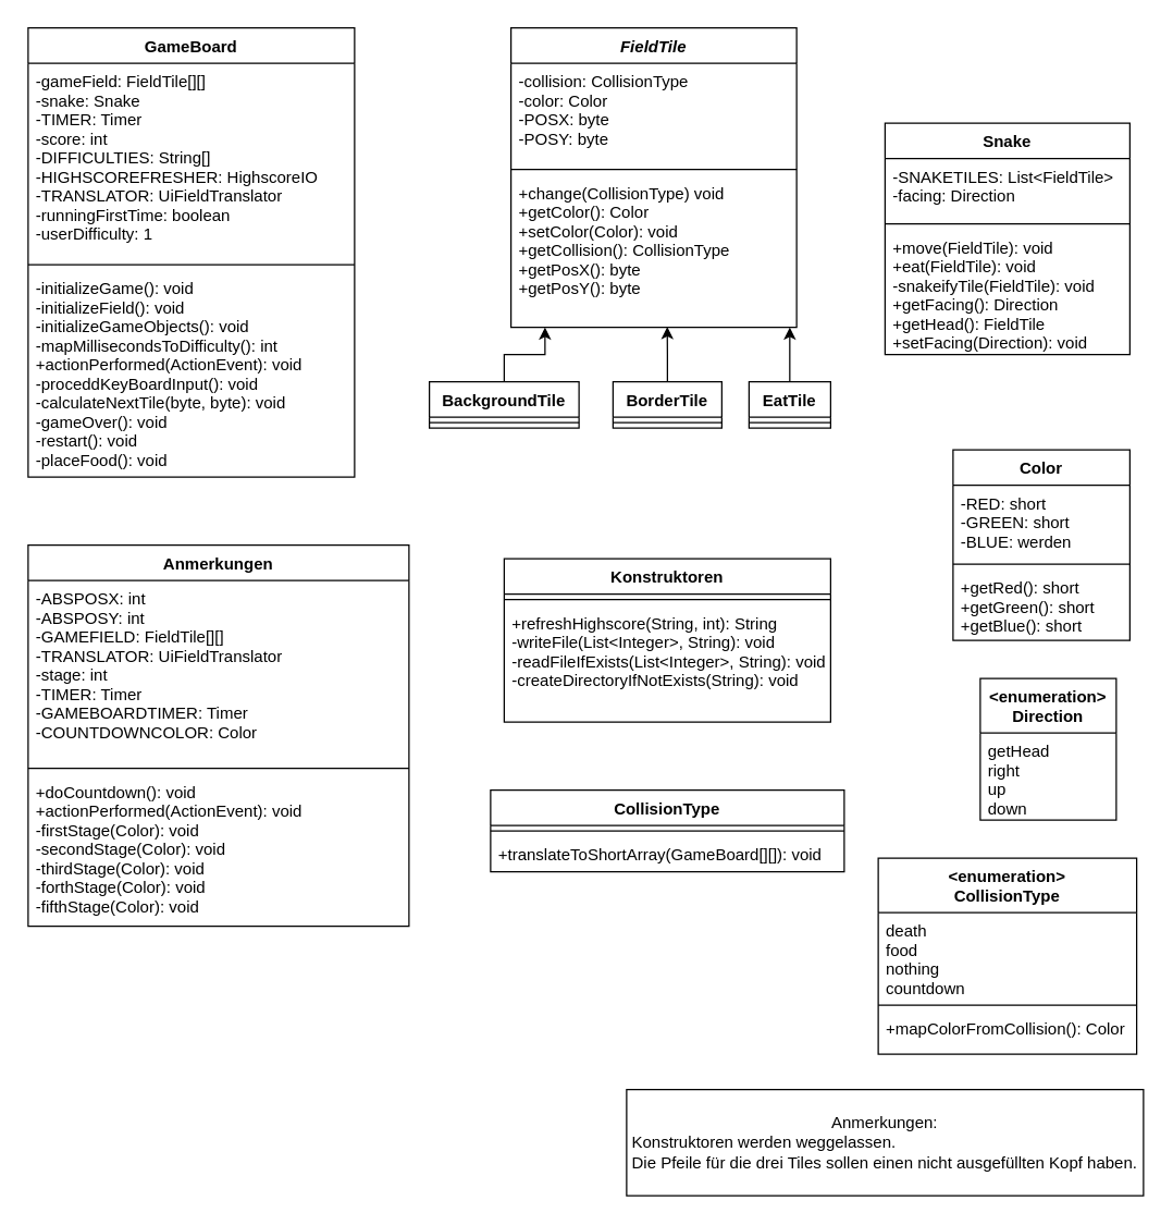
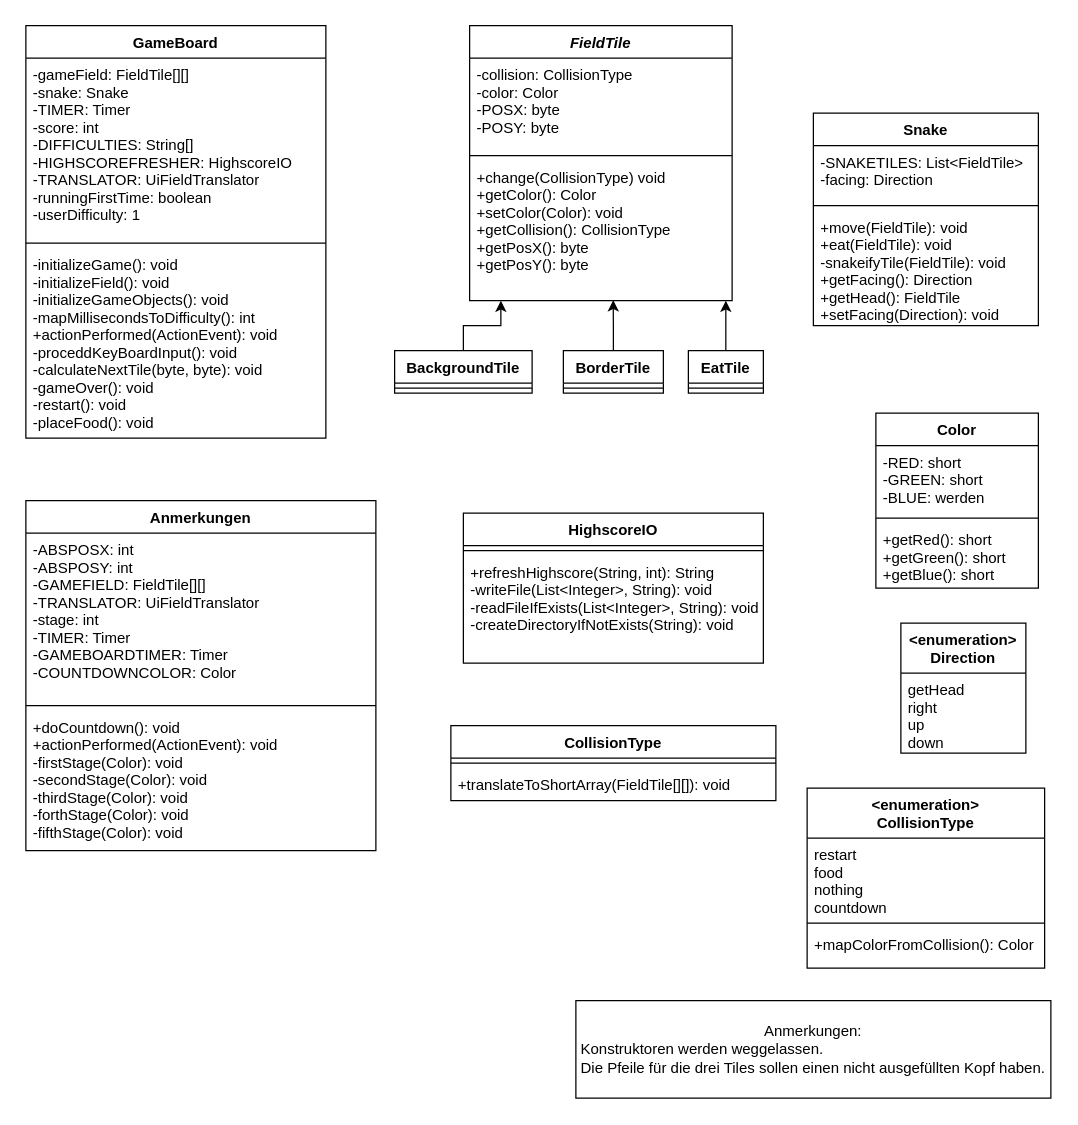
  <mxCell id="0" />
  <mxCell id="1" parent="0" />
  <mxCell id="2" value="GameBoard" style="swimlane;fontStyle=1;align=center;verticalAlign=top;childLayout=stackLayout;horizontal=1;startSize=26;horizontalStack=0;resizeParent=1;resizeParentMax=0;resizeLast=0;collapsible=1;marginBottom=0;" vertex="1" parent="1"><mxGeometry x="20" y="20" width="240" height="330" as="geometry" /></mxCell>
  <mxCell id="3" value="-gameField: FieldTile[][]&#10;-snake: Snake&#10;-TIMER: Timer&#10;-score: int&#10;-DIFFICULTIES: String[]&#10;-HIGHSCOREFRESHER: HighscoreIO&#10;-TRANSLATOR: UiFieldTranslator&#10;-runningFirstTime: boolean&#10;-userDifficulty: 1&#10;" style="text;strokeColor=none;fillColor=none;align=left;verticalAlign=top;spacingLeft=4;spacingRight=4;overflow=hidden;rotatable=0;points=[[0,0.5],[1,0.5]];portConstraint=eastwest;" vertex="1" parent="2"><mxGeometry y="26" width="240" height="144" as="geometry" /></mxCell>
  <mxCell id="4" value="" style="line;strokeWidth=1;fillColor=none;align=left;verticalAlign=middle;spacingTop=-1;spacingLeft=3;spacingRight=3;rotatable=0;labelPosition=right;points=[];portConstraint=eastwest;" vertex="1" parent="2"><mxGeometry y="170" width="240" height="8" as="geometry" /></mxCell>
  <mxCell id="5" value="-initializeGame(): void&#10;-initializeField(): void&#10;-initializeGameObjects(): void&#10;-mapMillisecondsToDifficulty(): int&#10;+actionPerformed(ActionEvent): void&#10;-proceddKeyBoardInput(): void&#10;-calculateNextTile(byte, byte): void&#10;-gameOver(): void&#10;-restart(): void&#10;-placeFood(): void" style="text;strokeColor=none;fillColor=none;align=left;verticalAlign=top;spacingLeft=4;spacingRight=4;overflow=hidden;rotatable=0;points=[[0,0.5],[1,0.5]];portConstraint=eastwest;" vertex="1" parent="2"><mxGeometry y="178" width="240" height="152" as="geometry" /></mxCell>
  <mxCell id="6" value="Snake" style="swimlane;fontStyle=1;align=center;verticalAlign=top;childLayout=stackLayout;horizontal=1;startSize=26;horizontalStack=0;resizeParent=1;resizeParentMax=0;resizeLast=0;collapsible=1;marginBottom=0;" vertex="1" parent="1"><mxGeometry x="650" y="90" width="180" height="170" as="geometry" /></mxCell>
  <mxCell id="7" value="-SNAKETILES: List&lt;FieldTile&gt;&#10;-facing: Direction" style="text;strokeColor=none;fillColor=none;align=left;verticalAlign=top;spacingLeft=4;spacingRight=4;overflow=hidden;rotatable=0;points=[[0,0.5],[1,0.5]];portConstraint=eastwest;" vertex="1" parent="6"><mxGeometry y="26" width="180" height="44" as="geometry" /></mxCell>
  <mxCell id="8" value="" style="line;strokeWidth=1;fillColor=none;align=left;verticalAlign=middle;spacingTop=-1;spacingLeft=3;spacingRight=3;rotatable=0;labelPosition=right;points=[];portConstraint=eastwest;" vertex="1" parent="6"><mxGeometry y="70" width="180" height="8" as="geometry" /></mxCell>
  <mxCell id="9" value="+move(FieldTile): void&#10;+eat(FieldTile): void&#10;-snakeifyTile(FieldTile): void&#10;+getFacing(): Direction&#10;+getHead(): FieldTile&#10;+setFacing(Direction): void" style="text;strokeColor=none;fillColor=none;align=left;verticalAlign=top;spacingLeft=4;spacingRight=4;overflow=hidden;rotatable=0;points=[[0,0.5],[1,0.5]];portConstraint=eastwest;" vertex="1" parent="6"><mxGeometry y="78" width="180" height="92" as="geometry" /></mxCell>
  <mxCell id="10" value="&lt;enumeration&gt;&#10;Direction" style="swimlane;fontStyle=1;childLayout=stackLayout;horizontal=1;startSize=40;fillColor=none;horizontalStack=0;resizeParent=1;resizeParentMax=0;resizeLast=0;collapsible=1;marginBottom=0;" vertex="1" parent="1"><mxGeometry x="720" y="498" width="100" height="104" as="geometry"><mxRectangle x="230" y="300" width="110" height="30" as="alternateBounds" /></mxGeometry></mxCell>
  <mxCell id="11" value="getHead&#10;right&#10;up&#10;down" style="text;strokeColor=none;fillColor=none;align=left;verticalAlign=top;spacingLeft=4;spacingRight=4;overflow=hidden;rotatable=0;points=[[0,0.5],[1,0.5]];portConstraint=eastwest;" vertex="1" parent="10"><mxGeometry y="40" width="100" height="64" as="geometry" /></mxCell>
- <mxCell id="12" value="Konstruktoren" style="swimlane;fontStyle=1;align=center;verticalAlign=top;childLayout=stackLayout;horizontal=1;startSize=26;horizontalStack=0;resizeParent=1;resizeParentMax=0;resizeLast=0;collapsible=1;marginBottom=0;" vertex="1" parent="1"><mxGeometry x="370" y="410" width="240" height="120" as="geometry" /></mxCell>
+ <mxCell id="12" value="HighscoreIO" style="swimlane;fontStyle=1;align=center;verticalAlign=top;childLayout=stackLayout;horizontal=1;startSize=26;horizontalStack=0;resizeParent=1;resizeParentMax=0;resizeLast=0;collapsible=1;marginBottom=0;" vertex="1" parent="1"><mxGeometry x="370" y="410" width="240" height="120" as="geometry" /></mxCell>
  <mxCell id="13" value="" style="line;strokeWidth=1;fillColor=none;align=left;verticalAlign=middle;spacingTop=-1;spacingLeft=3;spacingRight=3;rotatable=0;labelPosition=right;points=[];portConstraint=eastwest;" vertex="1" parent="12"><mxGeometry y="26" width="240" height="8" as="geometry" /></mxCell>
  <mxCell id="14" value="+refreshHighscore(String, int): String&#10;-writeFile(List&lt;Integer&gt;, String): void&#10;-readFileIfExists(List&lt;Integer&gt;, String): void&#10;-createDirectoryIfNotExists(String): void" style="text;strokeColor=none;fillColor=none;align=left;verticalAlign=top;spacingLeft=4;spacingRight=4;overflow=hidden;rotatable=0;points=[[0,0.5],[1,0.5]];portConstraint=eastwest;" vertex="1" parent="12"><mxGeometry y="34" width="240" height="86" as="geometry" /></mxCell>
  <mxCell id="15" value="CollisionType" style="swimlane;fontStyle=1;align=center;verticalAlign=top;childLayout=stackLayout;horizontal=1;startSize=26;horizontalStack=0;resizeParent=1;resizeParentMax=0;resizeLast=0;collapsible=1;marginBottom=0;" vertex="1" parent="1"><mxGeometry x="360" y="580" width="260" height="60" as="geometry" /></mxCell>
  <mxCell id="16" value="" style="line;strokeWidth=1;fillColor=none;align=left;verticalAlign=middle;spacingTop=-1;spacingLeft=3;spacingRight=3;rotatable=0;labelPosition=right;points=[];portConstraint=eastwest;" vertex="1" parent="15"><mxGeometry y="26" width="260" height="8" as="geometry" /></mxCell>
- <mxCell id="17" value="+translateToShortArray(GameBoard[][]): void" style="text;strokeColor=none;fillColor=none;align=left;verticalAlign=top;spacingLeft=4;spacingRight=4;overflow=hidden;rotatable=0;points=[[0,0.5],[1,0.5]];portConstraint=eastwest;" vertex="1" parent="15"><mxGeometry y="34" width="260" height="26" as="geometry" /></mxCell>
+ <mxCell id="17" value="+translateToShortArray(FieldTile[][]): void" style="text;strokeColor=none;fillColor=none;align=left;verticalAlign=top;spacingLeft=4;spacingRight=4;overflow=hidden;rotatable=0;points=[[0,0.5],[1,0.5]];portConstraint=eastwest;" vertex="1" parent="15"><mxGeometry y="34" width="260" height="26" as="geometry" /></mxCell>
  <mxCell id="18" value="Anmerkungen" style="swimlane;fontStyle=1;align=center;verticalAlign=top;childLayout=stackLayout;horizontal=1;startSize=26;horizontalStack=0;resizeParent=1;resizeParentMax=0;resizeLast=0;collapsible=1;marginBottom=0;" vertex="1" parent="1"><mxGeometry x="20" y="400" width="280" height="280" as="geometry" /></mxCell>
  <mxCell id="19" value="-ABSPOSX: int&#10;-ABSPOSY: int&#10;-GAMEFIELD: FieldTile[][]&#10;-TRANSLATOR: UiFieldTranslator&#10;-stage: int&#10;-TIMER: Timer&#10;-GAMEBOARDTIMER: Timer&#10;-COUNTDOWNCOLOR: Color" style="text;strokeColor=none;fillColor=none;align=left;verticalAlign=top;spacingLeft=4;spacingRight=4;overflow=hidden;rotatable=0;points=[[0,0.5],[1,0.5]];portConstraint=eastwest;" vertex="1" parent="18"><mxGeometry y="26" width="280" height="134" as="geometry" /></mxCell>
  <mxCell id="20" value="" style="line;strokeWidth=1;fillColor=none;align=left;verticalAlign=middle;spacingTop=-1;spacingLeft=3;spacingRight=3;rotatable=0;labelPosition=right;points=[];portConstraint=eastwest;" vertex="1" parent="18"><mxGeometry y="160" width="280" height="8" as="geometry" /></mxCell>
  <mxCell id="21" value="+doCountdown(): void&#10;+actionPerformed(ActionEvent): void&#10;-firstStage(Color): void&#10;-secondStage(Color): void&#10;-thirdStage(Color): void&#10;-forthStage(Color): void&#10;-fifthStage(Color): void" style="text;strokeColor=none;fillColor=none;align=left;verticalAlign=top;spacingLeft=4;spacingRight=4;overflow=hidden;rotatable=0;points=[[0,0.5],[1,0.5]];portConstraint=eastwest;" vertex="1" parent="18"><mxGeometry y="168" width="280" height="112" as="geometry" /></mxCell>
  <mxCell id="22" value="FieldTile" style="swimlane;fontStyle=3;align=center;verticalAlign=top;childLayout=stackLayout;horizontal=1;startSize=26;horizontalStack=0;resizeParent=1;resizeParentMax=0;resizeLast=0;collapsible=1;marginBottom=0;" vertex="1" parent="1"><mxGeometry x="375" y="20" width="210" height="220" as="geometry" /></mxCell>
  <mxCell id="23" value="-collision: CollisionType&#10;-color: Color&#10;-POSX: byte&#10;-POSY: byte" style="text;strokeColor=none;fillColor=none;align=left;verticalAlign=top;spacingLeft=4;spacingRight=4;overflow=hidden;rotatable=0;points=[[0,0.5],[1,0.5]];portConstraint=eastwest;" vertex="1" parent="22"><mxGeometry y="26" width="210" height="74" as="geometry" /></mxCell>
  <mxCell id="24" value="" style="line;strokeWidth=1;fillColor=none;align=left;verticalAlign=middle;spacingTop=-1;spacingLeft=3;spacingRight=3;rotatable=0;labelPosition=right;points=[];portConstraint=eastwest;" vertex="1" parent="22"><mxGeometry y="100" width="210" height="8" as="geometry" /></mxCell>
  <mxCell id="25" value="+change(CollisionType) void&#10;+getColor(): Color&#10;+setColor(Color): void&#10;+getCollision(): CollisionType&#10;+getPosX(): byte&#10;+getPosY(): byte" style="text;strokeColor=none;fillColor=none;align=left;verticalAlign=top;spacingLeft=4;spacingRight=4;overflow=hidden;rotatable=0;points=[[0,0.5],[1,0.5]];portConstraint=eastwest;" vertex="1" parent="22"><mxGeometry y="108" width="210" height="112" as="geometry" /></mxCell>
  <mxCell id="26" value="Color" style="swimlane;fontStyle=1;align=center;verticalAlign=top;childLayout=stackLayout;horizontal=1;startSize=26;horizontalStack=0;resizeParent=1;resizeParentMax=0;resizeLast=0;collapsible=1;marginBottom=0;" vertex="1" parent="1"><mxGeometry x="700" y="330" width="130" height="140" as="geometry" /></mxCell>
  <mxCell id="27" value="-RED: short&#10;-GREEN: short&#10;-BLUE: werden" style="text;strokeColor=none;fillColor=none;align=left;verticalAlign=top;spacingLeft=4;spacingRight=4;overflow=hidden;rotatable=0;points=[[0,0.5],[1,0.5]];portConstraint=eastwest;" vertex="1" parent="26"><mxGeometry y="26" width="130" height="54" as="geometry" /></mxCell>
  <mxCell id="28" value="" style="line;strokeWidth=1;fillColor=none;align=left;verticalAlign=middle;spacingTop=-1;spacingLeft=3;spacingRight=3;rotatable=0;labelPosition=right;points=[];portConstraint=eastwest;" vertex="1" parent="26"><mxGeometry y="80" width="130" height="8" as="geometry" /></mxCell>
  <mxCell id="29" value="+getRed(): short&#10;+getGreen(): short&#10;+getBlue(): short" style="text;strokeColor=none;fillColor=none;align=left;verticalAlign=top;spacingLeft=4;spacingRight=4;overflow=hidden;rotatable=0;points=[[0,0.5],[1,0.5]];portConstraint=eastwest;" vertex="1" parent="26"><mxGeometry y="88" width="130" height="52" as="geometry" /></mxCell>
  <mxCell id="30" value="Anmerkungen:&lt;br&gt;&lt;div style=&quot;text-align: left&quot;&gt;&lt;span&gt;Konstruktoren werden weggelassen.&lt;/span&gt;&lt;/div&gt;&lt;div style=&quot;text-align: left&quot;&gt;&lt;span&gt;Die Pfeile für die drei Tiles sollen einen nicht ausgefüllten Kopf haben.&lt;/span&gt;&lt;/div&gt;" style="rounded=0;whiteSpace=wrap;html=1;" vertex="1" parent="1"><mxGeometry x="460" y="800" width="380" height="78" as="geometry" /></mxCell>
  <mxCell id="31" value="&lt;enumeration&gt;&#10;CollisionType" style="swimlane;fontStyle=1;align=center;verticalAlign=top;childLayout=stackLayout;horizontal=1;startSize=40;horizontalStack=0;resizeParent=1;resizeParentMax=0;resizeLast=0;collapsible=1;marginBottom=0;" vertex="1" parent="1"><mxGeometry x="645" y="630" width="190" height="144" as="geometry" /></mxCell>
- <mxCell id="32" value="death&#10;food&#10;nothing&#10;countdown" style="text;strokeColor=none;fillColor=none;align=left;verticalAlign=top;spacingLeft=4;spacingRight=4;overflow=hidden;rotatable=0;points=[[0,0.5],[1,0.5]];portConstraint=eastwest;" vertex="1" parent="31"><mxGeometry y="40" width="190" height="64" as="geometry" /></mxCell>
+ <mxCell id="32" value="restart&#10;food&#10;nothing&#10;countdown" style="text;strokeColor=none;fillColor=none;align=left;verticalAlign=top;spacingLeft=4;spacingRight=4;overflow=hidden;rotatable=0;points=[[0,0.5],[1,0.5]];portConstraint=eastwest;" vertex="1" parent="31"><mxGeometry y="40" width="190" height="64" as="geometry" /></mxCell>
  <mxCell id="33" value="" style="line;strokeWidth=1;fillColor=none;align=left;verticalAlign=middle;spacingTop=-1;spacingLeft=3;spacingRight=3;rotatable=0;labelPosition=right;points=[];portConstraint=eastwest;" vertex="1" parent="31"><mxGeometry y="104" width="190" height="8" as="geometry" /></mxCell>
  <mxCell id="34" value="+mapColorFromCollision(): Color" style="text;strokeColor=none;fillColor=none;align=left;verticalAlign=top;spacingLeft=4;spacingRight=4;overflow=hidden;rotatable=0;points=[[0,0.5],[1,0.5]];portConstraint=eastwest;" vertex="1" parent="31"><mxGeometry y="112" width="190" height="32" as="geometry" /></mxCell>
  <mxCell id="35" style="edgeStyle=orthogonalEdgeStyle;rounded=0;orthogonalLoop=1;jettySize=auto;html=1;entryX=0.119;entryY=1;entryDx=0;entryDy=0;entryPerimeter=0;" edge="1" parent="1" source="36" target="25"><mxGeometry relative="1" as="geometry" /></mxCell>
  <mxCell id="36" value="BackgroundTile" style="swimlane;fontStyle=1;align=center;verticalAlign=top;childLayout=stackLayout;horizontal=1;startSize=26;horizontalStack=0;resizeParent=1;resizeParentMax=0;resizeLast=0;collapsible=1;marginBottom=0;" vertex="1" parent="1"><mxGeometry x="315" y="280" width="110" height="34" as="geometry" /></mxCell>
  <mxCell id="37" value="" style="line;strokeWidth=1;fillColor=none;align=left;verticalAlign=middle;spacingTop=-1;spacingLeft=3;spacingRight=3;rotatable=0;labelPosition=right;points=[];portConstraint=eastwest;" vertex="1" parent="36"><mxGeometry y="26" width="110" height="8" as="geometry" /></mxCell>
  <mxCell id="38" style="edgeStyle=orthogonalEdgeStyle;rounded=0;orthogonalLoop=1;jettySize=auto;html=1;entryX=0.547;entryY=0.997;entryDx=0;entryDy=0;entryPerimeter=0;" edge="1" parent="1" source="39" target="25"><mxGeometry relative="1" as="geometry"><mxPoint x="500" y="250" as="targetPoint" /></mxGeometry></mxCell>
  <mxCell id="39" value="BorderTile" style="swimlane;fontStyle=1;align=center;verticalAlign=top;childLayout=stackLayout;horizontal=1;startSize=26;horizontalStack=0;resizeParent=1;resizeParentMax=0;resizeLast=0;collapsible=1;marginBottom=0;" vertex="1" parent="1"><mxGeometry x="450" y="280" width="80" height="34" as="geometry" /></mxCell>
  <mxCell id="40" value="" style="line;strokeWidth=1;fillColor=none;align=left;verticalAlign=middle;spacingTop=-1;spacingLeft=3;spacingRight=3;rotatable=0;labelPosition=right;points=[];portConstraint=eastwest;" vertex="1" parent="39"><mxGeometry y="26" width="80" height="8" as="geometry" /></mxCell>
  <mxCell id="41" style="edgeStyle=orthogonalEdgeStyle;rounded=0;orthogonalLoop=1;jettySize=auto;html=1;entryX=0.976;entryY=1;entryDx=0;entryDy=0;entryPerimeter=0;" edge="1" parent="1" source="42" target="25"><mxGeometry relative="1" as="geometry" /></mxCell>
  <mxCell id="42" value="EatTile" style="swimlane;fontStyle=1;align=center;verticalAlign=top;childLayout=stackLayout;horizontal=1;startSize=26;horizontalStack=0;resizeParent=1;resizeParentMax=0;resizeLast=0;collapsible=1;marginBottom=0;" vertex="1" parent="1"><mxGeometry x="550" y="280" width="60" height="34" as="geometry" /></mxCell>
  <mxCell id="43" value="" style="line;strokeWidth=1;fillColor=none;align=left;verticalAlign=middle;spacingTop=-1;spacingLeft=3;spacingRight=3;rotatable=0;labelPosition=right;points=[];portConstraint=eastwest;" vertex="1" parent="42"><mxGeometry y="26" width="60" height="8" as="geometry" /></mxCell>
